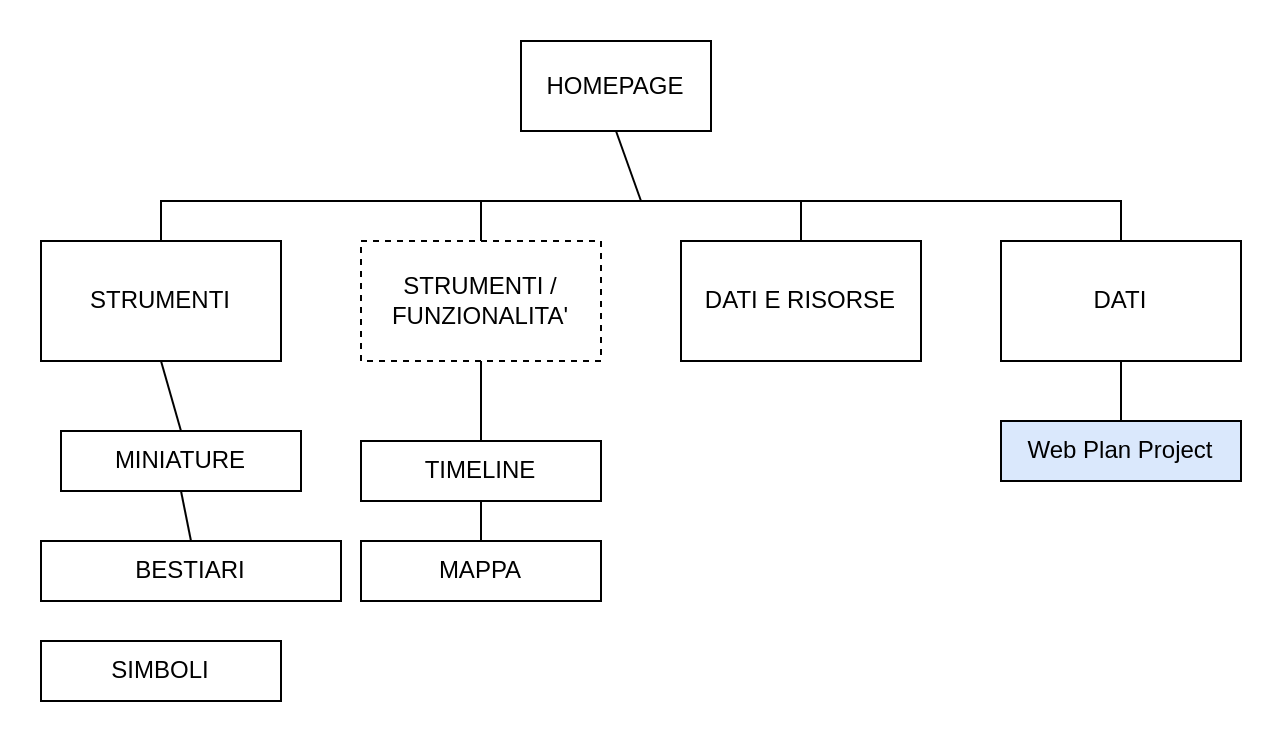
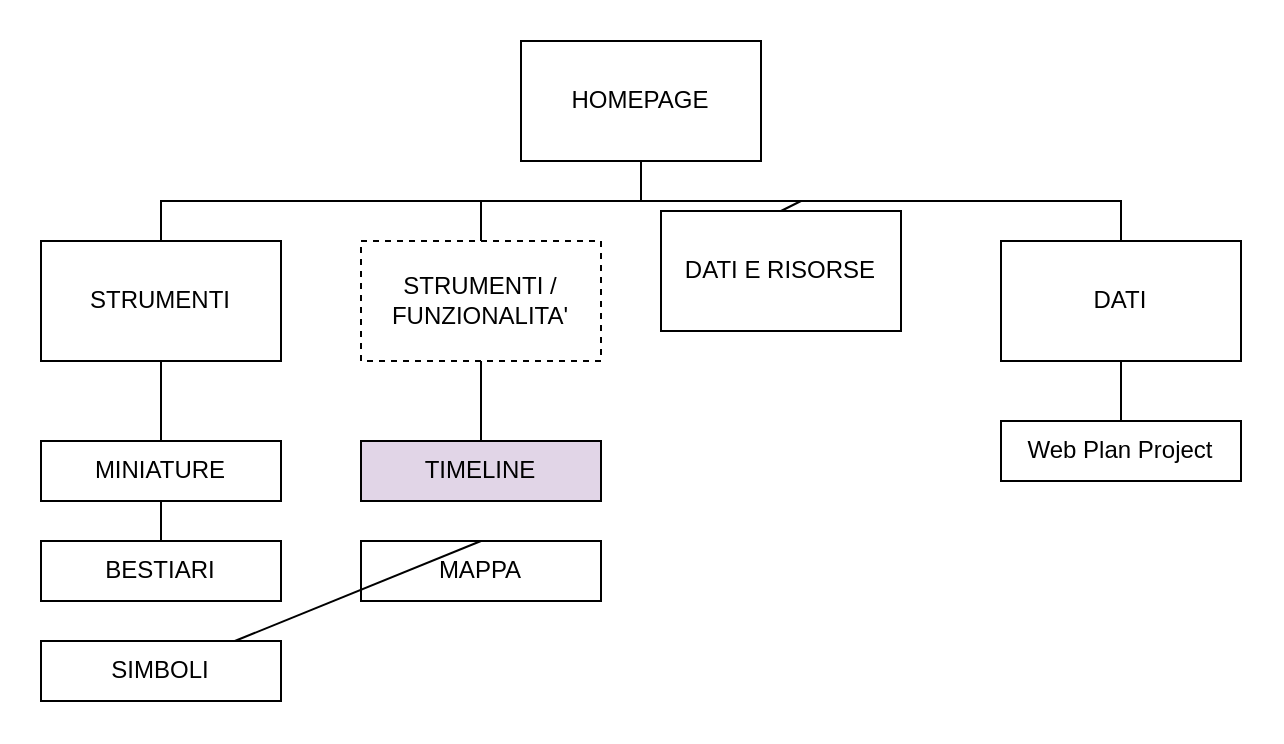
  <mxCell id="0" />
  <mxCell id="1" parent="0" />
- <mxCell id="2" value="HOMEPAGE" style="rounded=0;whiteSpace=wrap;html=1;" parent="1" vertex="1"><mxGeometry x="260" y="20" width="95" height="45" as="geometry" /></mxCell>
+ <mxCell id="2" value="HOMEPAGE" style="rounded=0;whiteSpace=wrap;html=1;" parent="1" vertex="1"><mxGeometry x="260" y="20" width="120" height="60" as="geometry" /></mxCell>
  <mxCell id="3" value="STRUMENTI" style="rounded=0;whiteSpace=wrap;html=1;" parent="1" vertex="1"><mxGeometry x="20" y="120" width="120" height="60" as="geometry" /></mxCell>
  <mxCell id="4" value="STRUMENTI / FUNZIONALITA'" style="rounded=0;whiteSpace=wrap;html=1;dashed=1;" parent="1" vertex="1"><mxGeometry x="180" y="120" width="120" height="60" as="geometry" /></mxCell>
- <mxCell id="5" value="DATI E RISORSE" style="rounded=0;whiteSpace=wrap;html=1;" parent="1" vertex="1"><mxGeometry x="340" y="120" width="120" height="60" as="geometry" /></mxCell>
+ <mxCell id="5" value="DATI E RISORSE" style="rounded=0;whiteSpace=wrap;html=1;" parent="1" vertex="1"><mxGeometry x="330" y="105" width="120" height="60" as="geometry" /></mxCell>
  <mxCell id="6" value="DATI" style="rounded=0;whiteSpace=wrap;html=1;" parent="1" vertex="1"><mxGeometry x="500" y="120" width="120" height="60" as="geometry" /></mxCell>
  <mxCell id="7" value="" style="endArrow=none;html=1;rounded=0;" parent="1" edge="1"><mxGeometry width="50" height="50" relative="1" as="geometry"><mxPoint x="80" y="120" as="sourcePoint" /><mxPoint x="320" y="100" as="targetPoint" /><Array as="points"><mxPoint x="80" y="100" /></Array></mxGeometry></mxCell>
  <mxCell id="8" value="" style="endArrow=none;html=1;rounded=0;entryX=0.5;entryY=0;entryDx=0;entryDy=0;" parent="1" target="6" edge="1"><mxGeometry width="50" height="50" relative="1" as="geometry"><mxPoint x="320" y="100" as="sourcePoint" /><mxPoint x="580" y="100" as="targetPoint" /><Array as="points"><mxPoint x="560" y="100" /></Array></mxGeometry></mxCell>
  <mxCell id="9" value="" style="endArrow=none;html=1;rounded=0;entryX=0.5;entryY=1;entryDx=0;entryDy=0;" parent="1" target="2" edge="1"><mxGeometry width="50" height="50" relative="1" as="geometry"><mxPoint x="320" y="100" as="sourcePoint" /><mxPoint x="340" y="220" as="targetPoint" /></mxGeometry></mxCell>
  <mxCell id="10" value="" style="endArrow=none;html=1;rounded=0;exitX=0.5;exitY=0;exitDx=0;exitDy=0;" parent="1" source="4" edge="1"><mxGeometry width="50" height="50" relative="1" as="geometry"><mxPoint x="330" y="300" as="sourcePoint" /><mxPoint x="240" y="100" as="targetPoint" /></mxGeometry></mxCell>
  <mxCell id="11" value="" style="endArrow=none;html=1;rounded=0;exitX=0.5;exitY=0;exitDx=0;exitDy=0;" parent="1" source="5" edge="1"><mxGeometry width="50" height="50" relative="1" as="geometry"><mxPoint x="250" y="130" as="sourcePoint" /><mxPoint x="400" y="100" as="targetPoint" /></mxGeometry></mxCell>
- <mxCell id="12" value="MINIATURE" style="rounded=0;whiteSpace=wrap;html=1;" parent="1" vertex="1"><mxGeometry x="30" y="215" width="120" height="30" as="geometry" /></mxCell>
- <mxCell id="13" value="BESTIARI" style="rounded=0;whiteSpace=wrap;html=1;" parent="1" vertex="1"><mxGeometry x="20" y="270" width="150" height="30" as="geometry" /></mxCell>
+ <mxCell id="12" value="MINIATURE" style="rounded=0;whiteSpace=wrap;html=1;" parent="1" vertex="1"><mxGeometry x="20" y="220" width="120" height="30" as="geometry" /></mxCell>
+ <mxCell id="13" value="BESTIARI" style="rounded=0;whiteSpace=wrap;html=1;" parent="1" vertex="1"><mxGeometry x="20" y="270" width="120" height="30" as="geometry" /></mxCell>
  <mxCell id="14" value="SIMBOLI" style="rounded=0;whiteSpace=wrap;html=1;" parent="1" vertex="1"><mxGeometry x="20" y="320" width="120" height="30" as="geometry" /></mxCell>
- <mxCell id="15" value="TIMELINE" style="rounded=0;whiteSpace=wrap;html=1;" parent="1" vertex="1"><mxGeometry x="180" y="220" width="120" height="30" as="geometry" /></mxCell>
+ <mxCell id="15" value="TIMELINE" style="rounded=0;whiteSpace=wrap;html=1;fillColor=#e1d5e7;" parent="1" vertex="1"><mxGeometry x="180" y="220" width="120" height="30" as="geometry" /></mxCell>
  <mxCell id="16" value="MAPPA" style="rounded=0;whiteSpace=wrap;html=1;" parent="1" vertex="1"><mxGeometry x="180" y="270" width="120" height="30" as="geometry" /></mxCell>
  <mxCell id="17" value="" style="endArrow=none;html=1;rounded=0;entryX=0.5;entryY=1;entryDx=0;entryDy=0;exitX=0.5;exitY=0;exitDx=0;exitDy=0;" parent="1" source="12" target="3" edge="1"><mxGeometry width="50" height="50" relative="1" as="geometry"><mxPoint x="350" y="240" as="sourcePoint" /><mxPoint x="360" y="210" as="targetPoint" /></mxGeometry></mxCell>
  <mxCell id="18" value="" style="endArrow=none;html=1;rounded=0;exitX=0.5;exitY=0;exitDx=0;exitDy=0;entryX=0.5;entryY=1;entryDx=0;entryDy=0;" parent="1" source="13" target="12" edge="1"><mxGeometry width="50" height="50" relative="1" as="geometry"><mxPoint x="350" y="240" as="sourcePoint" /><mxPoint x="400" y="190" as="targetPoint" /></mxGeometry></mxCell>
  <mxCell id="19" value="" style="endArrow=none;html=1;rounded=0;exitX=0.5;exitY=0;exitDx=0;exitDy=0;" parent="1" source="15" edge="1"><mxGeometry width="50" height="50" relative="1" as="geometry"><mxPoint x="100" y="290" as="sourcePoint" /><mxPoint x="240" y="220" as="targetPoint" /></mxGeometry></mxCell>
- <mxCell id="20" value="" style="endArrow=none;html=1;rounded=0;exitX=0.5;exitY=0;exitDx=0;exitDy=0;entryX=0.5;entryY=1;entryDx=0;entryDy=0;" parent="1" source="16" target="15" edge="1"><mxGeometry width="50" height="50" relative="1" as="geometry"><mxPoint x="110" y="300" as="sourcePoint" /><mxPoint x="110" y="280" as="targetPoint" /></mxGeometry></mxCell>
+ <mxCell id="20" value="" style="endArrow=none;html=1;rounded=0;exitX=0.5;exitY=0;exitDx=0;exitDy=0;" parent="1" source="16" target="14" edge="1"><mxGeometry width="50" height="50" relative="1" as="geometry"><mxPoint x="110" y="300" as="sourcePoint" /><mxPoint x="110" y="280" as="targetPoint" /></mxGeometry></mxCell>
  <mxCell id="21" value="" style="endArrow=none;html=1;rounded=0;entryX=0.5;entryY=1;entryDx=0;entryDy=0;" parent="1" target="4" edge="1"><mxGeometry width="50" height="50" relative="1" as="geometry"><mxPoint x="240" y="220" as="sourcePoint" /><mxPoint x="120" y="290" as="targetPoint" /></mxGeometry></mxCell>
  <mxCell id="22" value="" style="endArrow=none;html=1;rounded=0;entryX=0.5;entryY=1;entryDx=0;entryDy=0;" parent="1" target="6" edge="1"><mxGeometry width="50" height="50" relative="1" as="geometry"><mxPoint x="560" y="210" as="sourcePoint" /><mxPoint x="380" y="140" as="targetPoint" /></mxGeometry></mxCell>
- <mxCell id="23" value="Web Plan Project" style="rounded=0;whiteSpace=wrap;html=1;fillColor=#dae8fc;" parent="1" vertex="1"><mxGeometry x="500" y="210" width="120" height="30" as="geometry" /></mxCell>
+ <mxCell id="23" value="Web Plan Project" style="rounded=0;whiteSpace=wrap;html=1;" parent="1" vertex="1"><mxGeometry x="500" y="210" width="120" height="30" as="geometry" /></mxCell>
